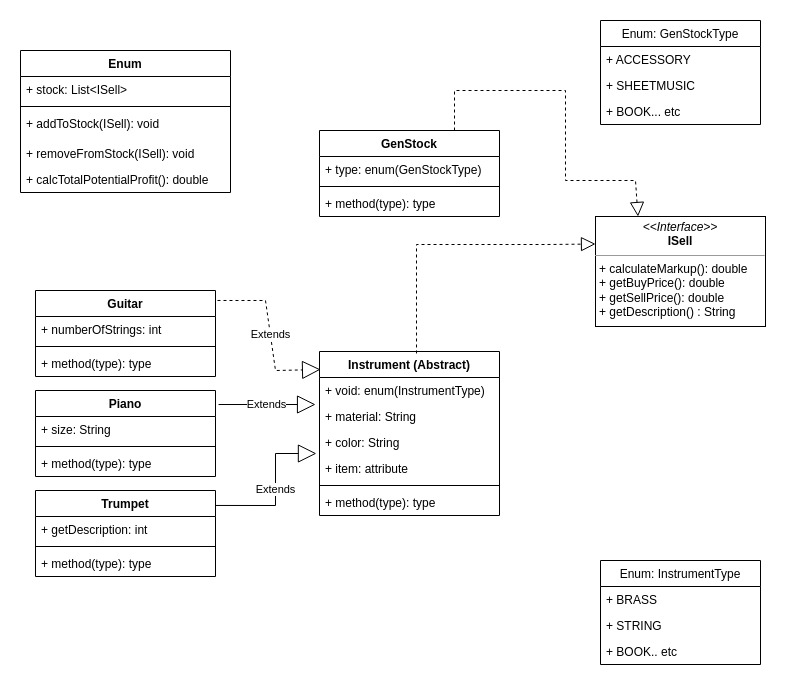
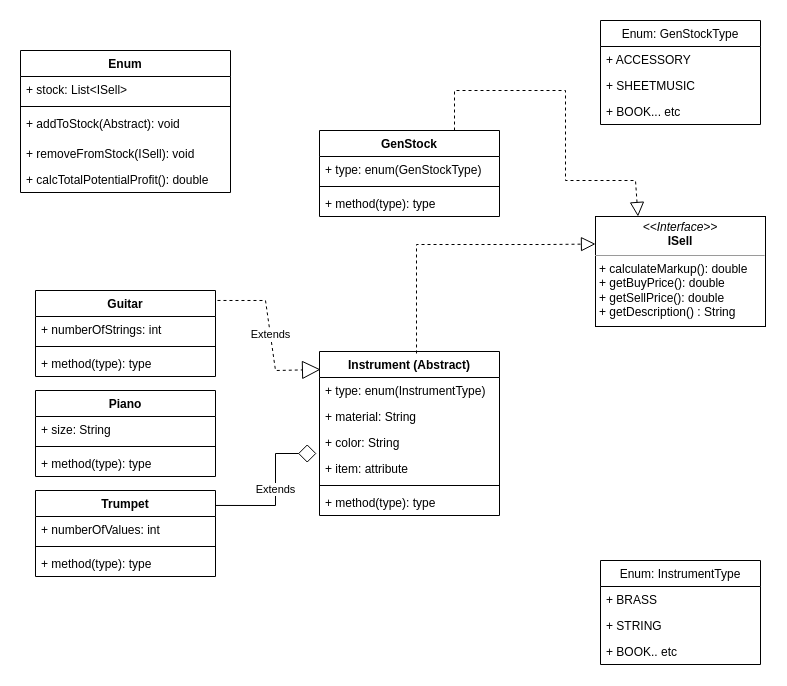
  <mxCell id="0" />
  <mxCell id="1" parent="0" />
  <mxCell id="2" value="&lt;p style=&quot;margin:0px;margin-top:4px;text-align:center;&quot;&gt;&lt;i&gt;&amp;lt;&amp;lt;Interface&amp;gt;&amp;gt;&lt;/i&gt;&lt;br&gt;&lt;b&gt;ISell&lt;/b&gt;&lt;/p&gt;&lt;hr size=&quot;1&quot;&gt;&lt;p style=&quot;margin:0px;margin-left:4px;&quot;&gt;&lt;span style=&quot;background-color: initial;&quot;&gt;+ calculateMarkup(): doubl&lt;/span&gt;&lt;span style=&quot;background-color: initial;&quot;&gt;e&lt;/span&gt;&lt;/p&gt;&lt;p style=&quot;margin:0px;margin-left:4px;&quot;&gt;&lt;span style=&quot;background-color: initial;&quot;&gt;+ getBuyPrice(): double&lt;/span&gt;&lt;/p&gt;&lt;p style=&quot;margin:0px;margin-left:4px;&quot;&gt;&lt;span style=&quot;background-color: initial;&quot;&gt;+ getSellPrice(): double&lt;/span&gt;&lt;/p&gt;&lt;p style=&quot;margin:0px;margin-left:4px;&quot;&gt;&lt;span style=&quot;background-color: initial;&quot;&gt;+ getDescription() : String&lt;/span&gt;&lt;/p&gt;" style="verticalAlign=top;align=left;overflow=fill;fontSize=12;fontFamily=Helvetica;html=1;" vertex="1" parent="1"><mxGeometry x="595" y="216" width="170" height="110" as="geometry" /></mxCell>
  <mxCell id="3" value="Instrument (Abstract)" style="swimlane;fontStyle=1;align=center;verticalAlign=top;childLayout=stackLayout;horizontal=1;startSize=26;horizontalStack=0;resizeParent=1;resizeParentMax=0;resizeLast=0;collapsible=1;marginBottom=0;" vertex="1" parent="1"><mxGeometry x="319" y="351" width="180" height="164" as="geometry" /></mxCell>
- <mxCell id="4" value="+ void: enum(InstrumentType)" style="text;strokeColor=none;fillColor=none;align=left;verticalAlign=top;spacingLeft=4;spacingRight=4;overflow=hidden;rotatable=0;points=[[0,0.5],[1,0.5]];portConstraint=eastwest;" vertex="1" parent="3"><mxGeometry y="26" width="180" height="26" as="geometry" /></mxCell>
+ <mxCell id="4" value="+ type: enum(InstrumentType)" style="text;strokeColor=none;fillColor=none;align=left;verticalAlign=top;spacingLeft=4;spacingRight=4;overflow=hidden;rotatable=0;points=[[0,0.5],[1,0.5]];portConstraint=eastwest;" vertex="1" parent="3"><mxGeometry y="26" width="180" height="26" as="geometry" /></mxCell>
  <mxCell id="5" value="+ material: String" style="text;strokeColor=none;fillColor=none;align=left;verticalAlign=top;spacingLeft=4;spacingRight=4;overflow=hidden;rotatable=0;points=[[0,0.5],[1,0.5]];portConstraint=eastwest;" vertex="1" parent="3"><mxGeometry y="52" width="180" height="26" as="geometry" /></mxCell>
  <mxCell id="6" value="+ color: String" style="text;strokeColor=none;fillColor=none;align=left;verticalAlign=top;spacingLeft=4;spacingRight=4;overflow=hidden;rotatable=0;points=[[0,0.5],[1,0.5]];portConstraint=eastwest;" vertex="1" parent="3"><mxGeometry y="78" width="180" height="26" as="geometry" /></mxCell>
  <mxCell id="7" value="+ item: attribute" style="text;strokeColor=none;fillColor=none;align=left;verticalAlign=top;spacingLeft=4;spacingRight=4;overflow=hidden;rotatable=0;points=[[0,0.5],[1,0.5]];portConstraint=eastwest;" vertex="1" parent="3"><mxGeometry y="104" width="180" height="26" as="geometry" /></mxCell>
  <mxCell id="8" value="" style="line;strokeWidth=1;fillColor=none;align=left;verticalAlign=middle;spacingTop=-1;spacingLeft=3;spacingRight=3;rotatable=0;labelPosition=right;points=[];portConstraint=eastwest;strokeColor=inherit;" vertex="1" parent="3"><mxGeometry y="130" width="180" height="8" as="geometry" /></mxCell>
  <mxCell id="9" value="+ method(type): type" style="text;strokeColor=none;fillColor=none;align=left;verticalAlign=top;spacingLeft=4;spacingRight=4;overflow=hidden;rotatable=0;points=[[0,0.5],[1,0.5]];portConstraint=eastwest;" vertex="1" parent="3"><mxGeometry y="138" width="180" height="26" as="geometry" /></mxCell>
  <mxCell id="10" value="Guitar" style="swimlane;fontStyle=1;align=center;verticalAlign=top;childLayout=stackLayout;horizontal=1;startSize=26;horizontalStack=0;resizeParent=1;resizeParentMax=0;resizeLast=0;collapsible=1;marginBottom=0;" vertex="1" parent="1"><mxGeometry x="35" y="290" width="180" height="86" as="geometry" /></mxCell>
  <mxCell id="11" value="+ numberOfStrings: int" style="text;strokeColor=none;fillColor=none;align=left;verticalAlign=top;spacingLeft=4;spacingRight=4;overflow=hidden;rotatable=0;points=[[0,0.5],[1,0.5]];portConstraint=eastwest;" vertex="1" parent="10"><mxGeometry y="26" width="180" height="26" as="geometry" /></mxCell>
  <mxCell id="12" value="" style="line;strokeWidth=1;fillColor=none;align=left;verticalAlign=middle;spacingTop=-1;spacingLeft=3;spacingRight=3;rotatable=0;labelPosition=right;points=[];portConstraint=eastwest;strokeColor=inherit;" vertex="1" parent="10"><mxGeometry y="52" width="180" height="8" as="geometry" /></mxCell>
  <mxCell id="13" value="+ method(type): type" style="text;strokeColor=none;fillColor=none;align=left;verticalAlign=top;spacingLeft=4;spacingRight=4;overflow=hidden;rotatable=0;points=[[0,0.5],[1,0.5]];portConstraint=eastwest;" vertex="1" parent="10"><mxGeometry y="60" width="180" height="26" as="geometry" /></mxCell>
  <mxCell id="14" value="Piano" style="swimlane;fontStyle=1;align=center;verticalAlign=top;childLayout=stackLayout;horizontal=1;startSize=26;horizontalStack=0;resizeParent=1;resizeParentMax=0;resizeLast=0;collapsible=1;marginBottom=0;" vertex="1" parent="1"><mxGeometry x="35" y="390" width="180" height="86" as="geometry" /></mxCell>
  <mxCell id="15" value="+ size: String" style="text;strokeColor=none;fillColor=none;align=left;verticalAlign=top;spacingLeft=4;spacingRight=4;overflow=hidden;rotatable=0;points=[[0,0.5],[1,0.5]];portConstraint=eastwest;" vertex="1" parent="14"><mxGeometry y="26" width="180" height="26" as="geometry" /></mxCell>
  <mxCell id="16" value="" style="line;strokeWidth=1;fillColor=none;align=left;verticalAlign=middle;spacingTop=-1;spacingLeft=3;spacingRight=3;rotatable=0;labelPosition=right;points=[];portConstraint=eastwest;strokeColor=inherit;" vertex="1" parent="14"><mxGeometry y="52" width="180" height="8" as="geometry" /></mxCell>
  <mxCell id="17" value="+ method(type): type" style="text;strokeColor=none;fillColor=none;align=left;verticalAlign=top;spacingLeft=4;spacingRight=4;overflow=hidden;rotatable=0;points=[[0,0.5],[1,0.5]];portConstraint=eastwest;" vertex="1" parent="14"><mxGeometry y="60" width="180" height="26" as="geometry" /></mxCell>
  <mxCell id="18" value="Trumpet" style="swimlane;fontStyle=1;align=center;verticalAlign=top;childLayout=stackLayout;horizontal=1;startSize=26;horizontalStack=0;resizeParent=1;resizeParentMax=0;resizeLast=0;collapsible=1;marginBottom=0;" vertex="1" parent="1"><mxGeometry x="35" y="490" width="180" height="86" as="geometry" /></mxCell>
- <mxCell id="19" value="+ getDescription: int" style="text;strokeColor=none;fillColor=none;align=left;verticalAlign=top;spacingLeft=4;spacingRight=4;overflow=hidden;rotatable=0;points=[[0,0.5],[1,0.5]];portConstraint=eastwest;" vertex="1" parent="18"><mxGeometry y="26" width="180" height="26" as="geometry" /></mxCell>
+ <mxCell id="19" value="+ numberOfValues: int" style="text;strokeColor=none;fillColor=none;align=left;verticalAlign=top;spacingLeft=4;spacingRight=4;overflow=hidden;rotatable=0;points=[[0,0.5],[1,0.5]];portConstraint=eastwest;" vertex="1" parent="18"><mxGeometry y="26" width="180" height="26" as="geometry" /></mxCell>
  <mxCell id="20" value="" style="line;strokeWidth=1;fillColor=none;align=left;verticalAlign=middle;spacingTop=-1;spacingLeft=3;spacingRight=3;rotatable=0;labelPosition=right;points=[];portConstraint=eastwest;strokeColor=inherit;" vertex="1" parent="18"><mxGeometry y="52" width="180" height="8" as="geometry" /></mxCell>
  <mxCell id="21" value="+ method(type): type" style="text;strokeColor=none;fillColor=none;align=left;verticalAlign=top;spacingLeft=4;spacingRight=4;overflow=hidden;rotatable=0;points=[[0,0.5],[1,0.5]];portConstraint=eastwest;" vertex="1" parent="18"><mxGeometry y="60" width="180" height="26" as="geometry" /></mxCell>
  <mxCell id="22" value="GenStock" style="swimlane;fontStyle=1;align=center;verticalAlign=top;childLayout=stackLayout;horizontal=1;startSize=26;horizontalStack=0;resizeParent=1;resizeParentMax=0;resizeLast=0;collapsible=1;marginBottom=0;" vertex="1" parent="1"><mxGeometry x="319" y="130" width="180" height="86" as="geometry" /></mxCell>
  <mxCell id="23" value="+ type: enum(GenStockType)" style="text;strokeColor=none;fillColor=none;align=left;verticalAlign=top;spacingLeft=4;spacingRight=4;overflow=hidden;rotatable=0;points=[[0,0.5],[1,0.5]];portConstraint=eastwest;" vertex="1" parent="22"><mxGeometry y="26" width="180" height="26" as="geometry" /></mxCell>
  <mxCell id="24" value="" style="line;strokeWidth=1;fillColor=none;align=left;verticalAlign=middle;spacingTop=-1;spacingLeft=3;spacingRight=3;rotatable=0;labelPosition=right;points=[];portConstraint=eastwest;strokeColor=inherit;" vertex="1" parent="22"><mxGeometry y="52" width="180" height="8" as="geometry" /></mxCell>
  <mxCell id="25" value="+ method(type): type" style="text;strokeColor=none;fillColor=none;align=left;verticalAlign=top;spacingLeft=4;spacingRight=4;overflow=hidden;rotatable=0;points=[[0,0.5],[1,0.5]];portConstraint=eastwest;" vertex="1" parent="22"><mxGeometry y="60" width="180" height="26" as="geometry" /></mxCell>
  <mxCell id="26" value="Enum: InstrumentType" style="swimlane;fontStyle=0;childLayout=stackLayout;horizontal=1;startSize=26;fillColor=none;horizontalStack=0;resizeParent=1;resizeParentMax=0;resizeLast=0;collapsible=1;marginBottom=0;" vertex="1" parent="1"><mxGeometry x="600" y="560" width="160" height="104" as="geometry" /></mxCell>
  <mxCell id="27" value="+ BRASS" style="text;strokeColor=none;fillColor=none;align=left;verticalAlign=top;spacingLeft=4;spacingRight=4;overflow=hidden;rotatable=0;points=[[0,0.5],[1,0.5]];portConstraint=eastwest;" vertex="1" parent="26"><mxGeometry y="26" width="160" height="26" as="geometry" /></mxCell>
  <mxCell id="28" value="+ STRING" style="text;strokeColor=none;fillColor=none;align=left;verticalAlign=top;spacingLeft=4;spacingRight=4;overflow=hidden;rotatable=0;points=[[0,0.5],[1,0.5]];portConstraint=eastwest;" vertex="1" parent="26"><mxGeometry y="52" width="160" height="26" as="geometry" /></mxCell>
  <mxCell id="29" value="+ BOOK.. etc" style="text;strokeColor=none;fillColor=none;align=left;verticalAlign=top;spacingLeft=4;spacingRight=4;overflow=hidden;rotatable=0;points=[[0,0.5],[1,0.5]];portConstraint=eastwest;" vertex="1" parent="26"><mxGeometry y="78" width="160" height="26" as="geometry" /></mxCell>
  <mxCell id="30" value="Enum: GenStockType" style="swimlane;fontStyle=0;childLayout=stackLayout;horizontal=1;startSize=26;fillColor=none;horizontalStack=0;resizeParent=1;resizeParentMax=0;resizeLast=0;collapsible=1;marginBottom=0;" vertex="1" parent="1"><mxGeometry x="600" y="20" width="160" height="104" as="geometry" /></mxCell>
  <mxCell id="31" value="+ ACCESSORY" style="text;strokeColor=none;fillColor=none;align=left;verticalAlign=top;spacingLeft=4;spacingRight=4;overflow=hidden;rotatable=0;points=[[0,0.5],[1,0.5]];portConstraint=eastwest;" vertex="1" parent="30"><mxGeometry y="26" width="160" height="26" as="geometry" /></mxCell>
  <mxCell id="32" value="+ SHEETMUSIC" style="text;strokeColor=none;fillColor=none;align=left;verticalAlign=top;spacingLeft=4;spacingRight=4;overflow=hidden;rotatable=0;points=[[0,0.5],[1,0.5]];portConstraint=eastwest;" vertex="1" parent="30"><mxGeometry y="52" width="160" height="26" as="geometry" /></mxCell>
  <mxCell id="33" value="+ BOOK... etc" style="text;strokeColor=none;fillColor=none;align=left;verticalAlign=top;spacingLeft=4;spacingRight=4;overflow=hidden;rotatable=0;points=[[0,0.5],[1,0.5]];portConstraint=eastwest;" vertex="1" parent="30"><mxGeometry y="78" width="160" height="26" as="geometry" /></mxCell>
  <mxCell id="34" value="Extends" style="endArrow=block;endSize=16;endFill=0;html=1;rounded=0;exitX=1.011;exitY=0.116;exitDx=0;exitDy=0;exitPerimeter=0;entryX=0.006;entryY=0.11;entryDx=0;entryDy=0;entryPerimeter=0;dashed=1;" edge="1" parent="1" source="10" target="3"><mxGeometry width="160" relative="1" as="geometry"><mxPoint x="345" y="280" as="sourcePoint" /><mxPoint x="505" y="280" as="targetPoint" /><Array as="points"><mxPoint x="265" y="300" /><mxPoint x="275" y="370" /></Array></mxGeometry></mxCell>
- <mxCell id="35" value="Extends" style="endArrow=block;endSize=16;endFill=0;html=1;rounded=0;exitX=1.017;exitY=0.163;exitDx=0;exitDy=0;exitPerimeter=0;entryX=-0.022;entryY=0.039;entryDx=0;entryDy=0;entryPerimeter=0;" edge="1" parent="1" source="14" target="5"><mxGeometry width="160" relative="1" as="geometry"><mxPoint x="235" y="405" as="sourcePoint" /><mxPoint x="338" y="474" as="targetPoint" /></mxGeometry></mxCell>
- <mxCell id="36" value="Extends" style="endArrow=block;endSize=16;endFill=0;html=1;rounded=0;exitX=1;exitY=0.174;exitDx=0;exitDy=0;exitPerimeter=0;entryX=-0.017;entryY=-0.077;entryDx=0;entryDy=0;entryPerimeter=0;" edge="1" parent="1" source="18" target="7"><mxGeometry width="160" relative="1" as="geometry"><mxPoint x="255" y="530" as="sourcePoint" /><mxPoint x="358" y="599" as="targetPoint" /><Array as="points"><mxPoint x="275" y="505" /><mxPoint x="275" y="453" /></Array></mxGeometry></mxCell>
+ <mxCell id="36" value="Extends" style="endArrow=diamond;endSize=16;endFill=0;html=1;rounded=0;exitX=1;exitY=0.174;exitDx=0;exitDy=0;exitPerimeter=0;entryX=-0.017;entryY=-0.077;entryDx=0;entryDy=0;entryPerimeter=0;" edge="1" parent="1" source="18" target="7"><mxGeometry width="160" relative="1" as="geometry"><mxPoint x="255" y="530" as="sourcePoint" /><mxPoint x="358" y="599" as="targetPoint" /><Array as="points"><mxPoint x="275" y="505" /><mxPoint x="275" y="453" /></Array></mxGeometry></mxCell>
  <mxCell id="37" value="" style="endArrow=block;dashed=1;endFill=0;endSize=12;html=1;rounded=0;entryX=0;entryY=0.25;entryDx=0;entryDy=0;exitX=0.539;exitY=0.012;exitDx=0;exitDy=0;exitPerimeter=0;edgeStyle=orthogonalEdgeStyle;" edge="1" parent="1" source="3" target="2"><mxGeometry width="160" relative="1" as="geometry"><mxPoint x="439" y="269" as="sourcePoint" /><mxPoint x="600" y="326" as="targetPoint" /><Array as="points"><mxPoint x="416" y="244" /><mxPoint x="547" y="244" /></Array></mxGeometry></mxCell>
  <mxCell id="38" value="" style="endArrow=block;dashed=1;endFill=0;endSize=12;html=1;rounded=0;exitX=0.75;exitY=0;exitDx=0;exitDy=0;entryX=0.25;entryY=0;entryDx=0;entryDy=0;" edge="1" parent="1" source="22" target="2"><mxGeometry width="160" relative="1" as="geometry"><mxPoint x="345" y="280" as="sourcePoint" /><mxPoint x="505" y="280" as="targetPoint" /><Array as="points"><mxPoint x="454" y="90" /><mxPoint x="565" y="90" /><mxPoint x="565" y="180" /><mxPoint x="635" y="180" /></Array></mxGeometry></mxCell>
  <mxCell id="39" value="Enum" style="swimlane;fontStyle=1;align=center;verticalAlign=top;childLayout=stackLayout;horizontal=1;startSize=26;horizontalStack=0;resizeParent=1;resizeParentMax=0;resizeLast=0;collapsible=1;marginBottom=0;" vertex="1" parent="1"><mxGeometry x="20" y="50" width="210" height="142" as="geometry" /></mxCell>
  <mxCell id="40" value="+ stock: List&lt;ISell&gt;" style="text;strokeColor=none;fillColor=none;align=left;verticalAlign=top;spacingLeft=4;spacingRight=4;overflow=hidden;rotatable=0;points=[[0,0.5],[1,0.5]];portConstraint=eastwest;" vertex="1" parent="39"><mxGeometry y="26" width="210" height="26" as="geometry" /></mxCell>
  <mxCell id="41" value="" style="line;strokeWidth=1;fillColor=none;align=left;verticalAlign=middle;spacingTop=-1;spacingLeft=3;spacingRight=3;rotatable=0;labelPosition=right;points=[];portConstraint=eastwest;strokeColor=inherit;" vertex="1" parent="39"><mxGeometry y="52" width="210" height="8" as="geometry" /></mxCell>
- <mxCell id="42" value="+ addToStock(ISell): void" style="text;strokeColor=none;fillColor=none;align=left;verticalAlign=top;spacingLeft=4;spacingRight=4;overflow=hidden;rotatable=0;points=[[0,0.5],[1,0.5]];portConstraint=eastwest;" vertex="1" parent="39"><mxGeometry y="60" width="210" height="30" as="geometry" /></mxCell>
+ <mxCell id="42" value="+ addToStock(Abstract): void" style="text;strokeColor=none;fillColor=none;align=left;verticalAlign=top;spacingLeft=4;spacingRight=4;overflow=hidden;rotatable=0;points=[[0,0.5],[1,0.5]];portConstraint=eastwest;" vertex="1" parent="39"><mxGeometry y="60" width="210" height="30" as="geometry" /></mxCell>
  <mxCell id="43" value="+ removeFromStock(ISell): void" style="text;strokeColor=none;fillColor=none;align=left;verticalAlign=top;spacingLeft=4;spacingRight=4;overflow=hidden;rotatable=0;points=[[0,0.5],[1,0.5]];portConstraint=eastwest;" vertex="1" parent="39"><mxGeometry y="90" width="210" height="26" as="geometry" /></mxCell>
  <mxCell id="44" value="+ calcTotalPotentialProfit(): double" style="text;strokeColor=none;fillColor=none;align=left;verticalAlign=top;spacingLeft=4;spacingRight=4;overflow=hidden;rotatable=0;points=[[0,0.5],[1,0.5]];portConstraint=eastwest;" vertex="1" parent="39"><mxGeometry y="116" width="210" height="26" as="geometry" /></mxCell>
